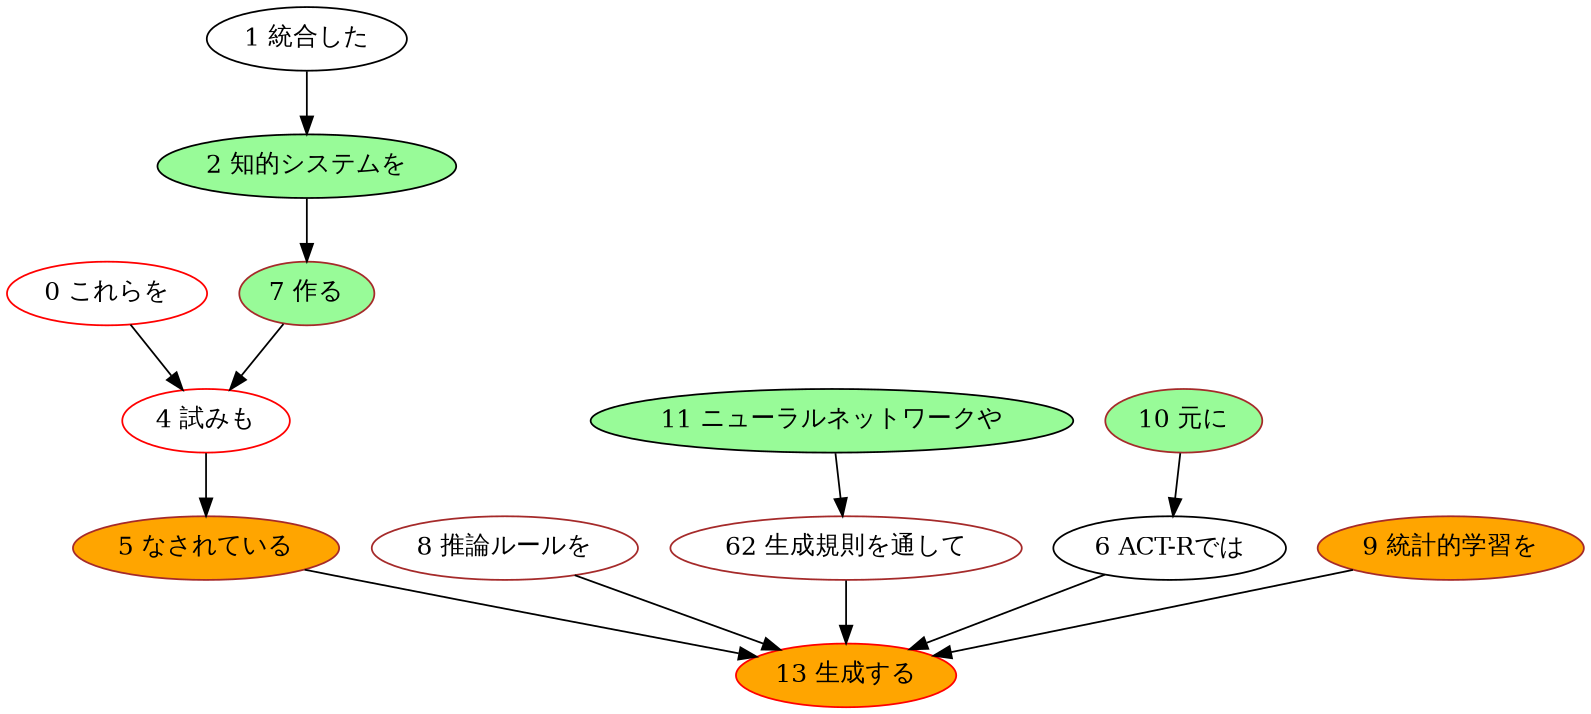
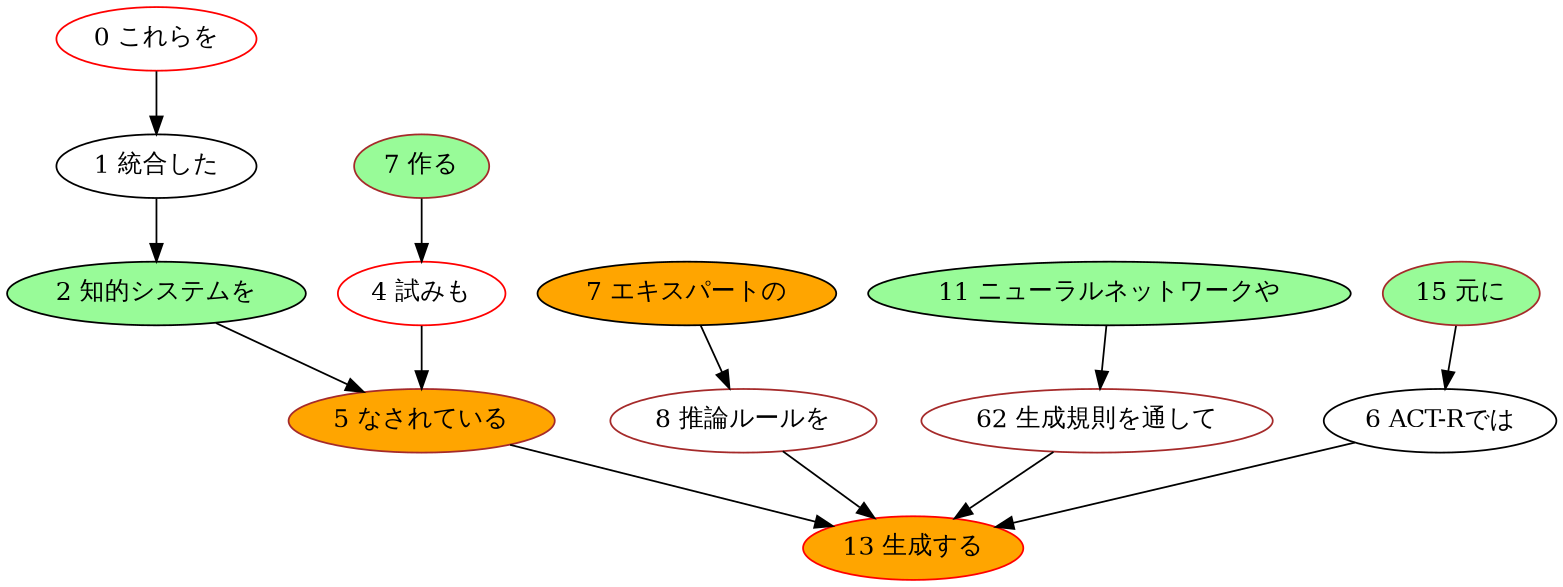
  digraph {
    node [color=brown fillcolor=white style=filled]
    "0 これらを" [color=red]
    "1 統合した" [color=black]
    "2 知的システムを" [color=black fillcolor=palegreen]
    n4 [fillcolor=palegreen label="7 作る"]
    "4 試みも" [color=red]
    "5 なされている" [fillcolor=orange]
    "13 生成する" [color=red fillcolor=orange]
+   "7 エキスパートの" [color=black fillcolor=orange]
    "8 推論ルールを"
    "11 ニューラルネットワークや" [color=black fillcolor=palegreen]
    n11 [label="62 生成規則を通して"]
    "6 ACT-Rでは" [color=black]
-   "9 統計的学習を" [fillcolor=orange]
-   "10 元に" [fillcolor=palegreen]
-   "0 これらを" -> "4 試みも"
+   "10 元に" [fillcolor=palegreen label="15 元に"]
+   "0 これらを" -> "1 統合した"
    "1 統合した" -> "2 知的システムを"
-   "2 知的システムを" -> n4
+   "2 知的システムを" -> "5 なされている"
    n4 -> "4 試みも"
    "4 試みも" -> "5 なされている"
    "5 なされている" -> "13 生成する"
+   "7 エキスパートの" -> "8 推論ルールを"
    "8 推論ルールを" -> "13 生成する"
    "11 ニューラルネットワークや" -> n11
    n11 -> "13 生成する"
    "6 ACT-Rでは" -> "13 生成する"
-   "9 統計的学習を" -> "13 生成する"
    "10 元に" -> "6 ACT-Rでは"
  }
